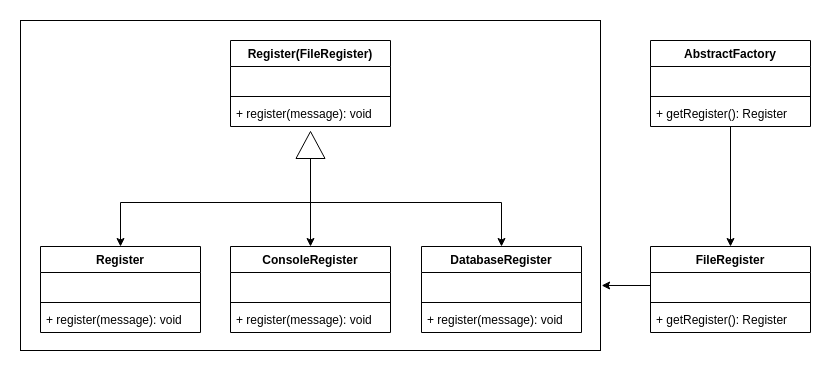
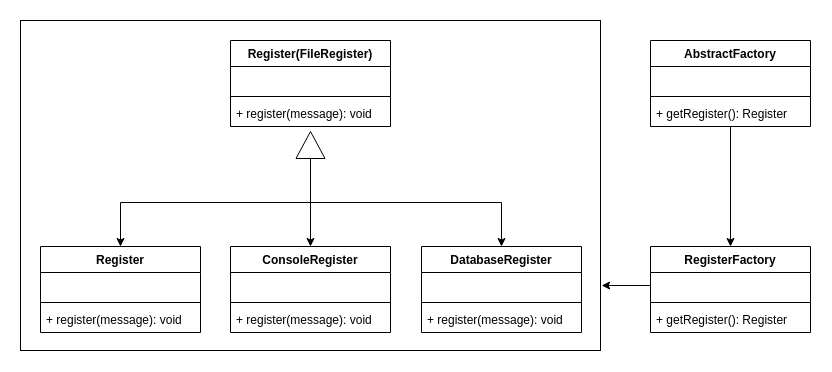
  <mxCell id="0" />
  <mxCell id="1" parent="0" />
  <mxCell id="2" value="" style="rounded=0;whiteSpace=wrap;html=1;fillColor=none;" vertex="1" parent="1"><mxGeometry x="20" y="20" width="580" height="330" as="geometry" /></mxCell>
  <mxCell id="3" style="edgeStyle=orthogonalEdgeStyle;rounded=0;orthogonalLoop=1;jettySize=auto;html=1;exitX=0;exitY=0.5;exitDx=0;exitDy=0;" edge="1" parent="1" source="6" target="7"><mxGeometry relative="1" as="geometry" /></mxCell>
  <mxCell id="4" style="edgeStyle=orthogonalEdgeStyle;rounded=0;orthogonalLoop=1;jettySize=auto;html=1;exitX=0;exitY=0.5;exitDx=0;exitDy=0;" edge="1" parent="1" source="6" target="19"><mxGeometry relative="1" as="geometry" /></mxCell>
  <mxCell id="5" style="edgeStyle=orthogonalEdgeStyle;rounded=0;orthogonalLoop=1;jettySize=auto;html=1;exitX=0;exitY=0.5;exitDx=0;exitDy=0;" edge="1" parent="1" source="6" target="15"><mxGeometry relative="1" as="geometry" /></mxCell>
  <mxCell id="6" value="" style="triangle;whiteSpace=wrap;html=1;rotation=-90;" vertex="1" parent="1"><mxGeometry x="296.5" y="130" width="27" height="29" as="geometry" /></mxCell>
  <mxCell id="7" value="ConsoleRegister" style="swimlane;fontStyle=1;align=center;verticalAlign=top;childLayout=stackLayout;horizontal=1;startSize=26;horizontalStack=0;resizeParent=1;resizeParentMax=0;resizeLast=0;collapsible=1;marginBottom=0;" vertex="1" parent="1"><mxGeometry x="230" y="246" width="160" height="86" as="geometry" /></mxCell>
  <mxCell id="8" value=" " style="text;strokeColor=none;fillColor=none;align=left;verticalAlign=top;spacingLeft=4;spacingRight=4;overflow=hidden;rotatable=0;points=[[0,0.5],[1,0.5]];portConstraint=eastwest;" vertex="1" parent="7"><mxGeometry y="26" width="160" height="26" as="geometry" /></mxCell>
  <mxCell id="9" value="" style="line;strokeWidth=1;fillColor=none;align=left;verticalAlign=middle;spacingTop=-1;spacingLeft=3;spacingRight=3;rotatable=0;labelPosition=right;points=[];portConstraint=eastwest;" vertex="1" parent="7"><mxGeometry y="52" width="160" height="8" as="geometry" /></mxCell>
  <mxCell id="10" value="+ register(message): void" style="text;strokeColor=none;fillColor=none;align=left;verticalAlign=top;spacingLeft=4;spacingRight=4;overflow=hidden;rotatable=0;points=[[0,0.5],[1,0.5]];portConstraint=eastwest;" vertex="1" parent="7"><mxGeometry y="60" width="160" height="26" as="geometry" /></mxCell>
  <mxCell id="11" value="AbstractFactory" style="swimlane;fontStyle=1;align=center;verticalAlign=top;childLayout=stackLayout;horizontal=1;startSize=26;horizontalStack=0;resizeParent=1;resizeParentMax=0;resizeLast=0;collapsible=1;marginBottom=0;" vertex="1" parent="1"><mxGeometry x="650" y="40" width="160" height="86" as="geometry" /></mxCell>
  <mxCell id="12" value=" " style="text;strokeColor=none;fillColor=none;align=left;verticalAlign=top;spacingLeft=4;spacingRight=4;overflow=hidden;rotatable=0;points=[[0,0.5],[1,0.5]];portConstraint=eastwest;" vertex="1" parent="11"><mxGeometry y="26" width="160" height="26" as="geometry" /></mxCell>
  <mxCell id="13" value="" style="line;strokeWidth=1;fillColor=none;align=left;verticalAlign=middle;spacingTop=-1;spacingLeft=3;spacingRight=3;rotatable=0;labelPosition=right;points=[];portConstraint=eastwest;" vertex="1" parent="11"><mxGeometry y="52" width="160" height="8" as="geometry" /></mxCell>
  <mxCell id="14" value="+ getRegister(): Register" style="text;strokeColor=none;fillColor=none;align=left;verticalAlign=top;spacingLeft=4;spacingRight=4;overflow=hidden;rotatable=0;points=[[0,0.5],[1,0.5]];portConstraint=eastwest;" vertex="1" parent="11"><mxGeometry y="60" width="160" height="26" as="geometry" /></mxCell>
  <mxCell id="15" value="Register" style="swimlane;fontStyle=1;align=center;verticalAlign=top;childLayout=stackLayout;horizontal=1;startSize=26;horizontalStack=0;resizeParent=1;resizeParentMax=0;resizeLast=0;collapsible=1;marginBottom=0;" vertex="1" parent="1"><mxGeometry x="40" y="246" width="160" height="86" as="geometry" /></mxCell>
  <mxCell id="16" value=" " style="text;strokeColor=none;fillColor=none;align=left;verticalAlign=top;spacingLeft=4;spacingRight=4;overflow=hidden;rotatable=0;points=[[0,0.5],[1,0.5]];portConstraint=eastwest;" vertex="1" parent="15"><mxGeometry y="26" width="160" height="26" as="geometry" /></mxCell>
  <mxCell id="17" value="" style="line;strokeWidth=1;fillColor=none;align=left;verticalAlign=middle;spacingTop=-1;spacingLeft=3;spacingRight=3;rotatable=0;labelPosition=right;points=[];portConstraint=eastwest;" vertex="1" parent="15"><mxGeometry y="52" width="160" height="8" as="geometry" /></mxCell>
  <mxCell id="18" value="+ register(message): void" style="text;strokeColor=none;fillColor=none;align=left;verticalAlign=top;spacingLeft=4;spacingRight=4;overflow=hidden;rotatable=0;points=[[0,0.5],[1,0.5]];portConstraint=eastwest;" vertex="1" parent="15"><mxGeometry y="60" width="160" height="26" as="geometry" /></mxCell>
  <mxCell id="19" value="DatabaseRegister" style="swimlane;fontStyle=1;align=center;verticalAlign=top;childLayout=stackLayout;horizontal=1;startSize=26;horizontalStack=0;resizeParent=1;resizeParentMax=0;resizeLast=0;collapsible=1;marginBottom=0;" vertex="1" parent="1"><mxGeometry x="421" y="246" width="160" height="86" as="geometry" /></mxCell>
  <mxCell id="20" value=" " style="text;strokeColor=none;fillColor=none;align=left;verticalAlign=top;spacingLeft=4;spacingRight=4;overflow=hidden;rotatable=0;points=[[0,0.5],[1,0.5]];portConstraint=eastwest;" vertex="1" parent="19"><mxGeometry y="26" width="160" height="26" as="geometry" /></mxCell>
  <mxCell id="21" value="" style="line;strokeWidth=1;fillColor=none;align=left;verticalAlign=middle;spacingTop=-1;spacingLeft=3;spacingRight=3;rotatable=0;labelPosition=right;points=[];portConstraint=eastwest;" vertex="1" parent="19"><mxGeometry y="52" width="160" height="8" as="geometry" /></mxCell>
  <mxCell id="22" value="+ register(message): void" style="text;strokeColor=none;fillColor=none;align=left;verticalAlign=top;spacingLeft=4;spacingRight=4;overflow=hidden;rotatable=0;points=[[0,0.5],[1,0.5]];portConstraint=eastwest;" vertex="1" parent="19"><mxGeometry y="60" width="160" height="26" as="geometry" /></mxCell>
  <mxCell id="23" value="Register(FileRegister)" style="swimlane;fontStyle=1;align=center;verticalAlign=top;childLayout=stackLayout;horizontal=1;startSize=26;horizontalStack=0;resizeParent=1;resizeParentMax=0;resizeLast=0;collapsible=1;marginBottom=0;" vertex="1" parent="1"><mxGeometry x="230" y="40" width="160" height="86" as="geometry" /></mxCell>
  <mxCell id="24" value=" " style="text;strokeColor=none;fillColor=none;align=left;verticalAlign=top;spacingLeft=4;spacingRight=4;overflow=hidden;rotatable=0;points=[[0,0.5],[1,0.5]];portConstraint=eastwest;" vertex="1" parent="23"><mxGeometry y="26" width="160" height="26" as="geometry" /></mxCell>
  <mxCell id="25" value="" style="line;strokeWidth=1;fillColor=none;align=left;verticalAlign=middle;spacingTop=-1;spacingLeft=3;spacingRight=3;rotatable=0;labelPosition=right;points=[];portConstraint=eastwest;" vertex="1" parent="23"><mxGeometry y="52" width="160" height="8" as="geometry" /></mxCell>
  <mxCell id="26" value="+ register(message): void" style="text;strokeColor=none;fillColor=none;align=left;verticalAlign=top;spacingLeft=4;spacingRight=4;overflow=hidden;rotatable=0;points=[[0,0.5],[1,0.5]];portConstraint=eastwest;" vertex="1" parent="23"><mxGeometry y="60" width="160" height="26" as="geometry" /></mxCell>
- <mxCell id="27" value="FileRegister" style="swimlane;fontStyle=1;align=center;verticalAlign=top;childLayout=stackLayout;horizontal=1;startSize=26;horizontalStack=0;resizeParent=1;resizeParentMax=0;resizeLast=0;collapsible=1;marginBottom=0;" vertex="1" parent="1"><mxGeometry x="650" y="246" width="160" height="86" as="geometry" /></mxCell>
+ <mxCell id="27" value="RegisterFactory" style="swimlane;fontStyle=1;align=center;verticalAlign=top;childLayout=stackLayout;horizontal=1;startSize=26;horizontalStack=0;resizeParent=1;resizeParentMax=0;resizeLast=0;collapsible=1;marginBottom=0;" vertex="1" parent="1"><mxGeometry x="650" y="246" width="160" height="86" as="geometry" /></mxCell>
  <mxCell id="28" value=" " style="text;strokeColor=none;fillColor=none;align=left;verticalAlign=top;spacingLeft=4;spacingRight=4;overflow=hidden;rotatable=0;points=[[0,0.5],[1,0.5]];portConstraint=eastwest;" vertex="1" parent="27"><mxGeometry y="26" width="160" height="26" as="geometry" /></mxCell>
  <mxCell id="29" value="" style="line;strokeWidth=1;fillColor=none;align=left;verticalAlign=middle;spacingTop=-1;spacingLeft=3;spacingRight=3;rotatable=0;labelPosition=right;points=[];portConstraint=eastwest;" vertex="1" parent="27"><mxGeometry y="52" width="160" height="8" as="geometry" /></mxCell>
  <mxCell id="30" value="+ getRegister(): Register" style="text;strokeColor=none;fillColor=none;align=left;verticalAlign=top;spacingLeft=4;spacingRight=4;overflow=hidden;rotatable=0;points=[[0,0.5],[1,0.5]];portConstraint=eastwest;" vertex="1" parent="27"><mxGeometry y="60" width="160" height="26" as="geometry" /></mxCell>
  <mxCell id="31" style="edgeStyle=orthogonalEdgeStyle;rounded=0;orthogonalLoop=1;jettySize=auto;html=1;exitX=0.5;exitY=1;exitDx=0;exitDy=0;exitPerimeter=0;" edge="1" parent="1" source="14" target="27"><mxGeometry relative="1" as="geometry"><mxPoint x="710" y="150" as="sourcePoint" /></mxGeometry></mxCell>
  <mxCell id="32" style="edgeStyle=orthogonalEdgeStyle;rounded=0;orthogonalLoop=1;jettySize=auto;html=1;exitX=0;exitY=0.5;exitDx=0;exitDy=0;entryX=1.002;entryY=0.803;entryDx=0;entryDy=0;entryPerimeter=0;" edge="1" parent="1" source="28" target="2"><mxGeometry relative="1" as="geometry" /></mxCell>
